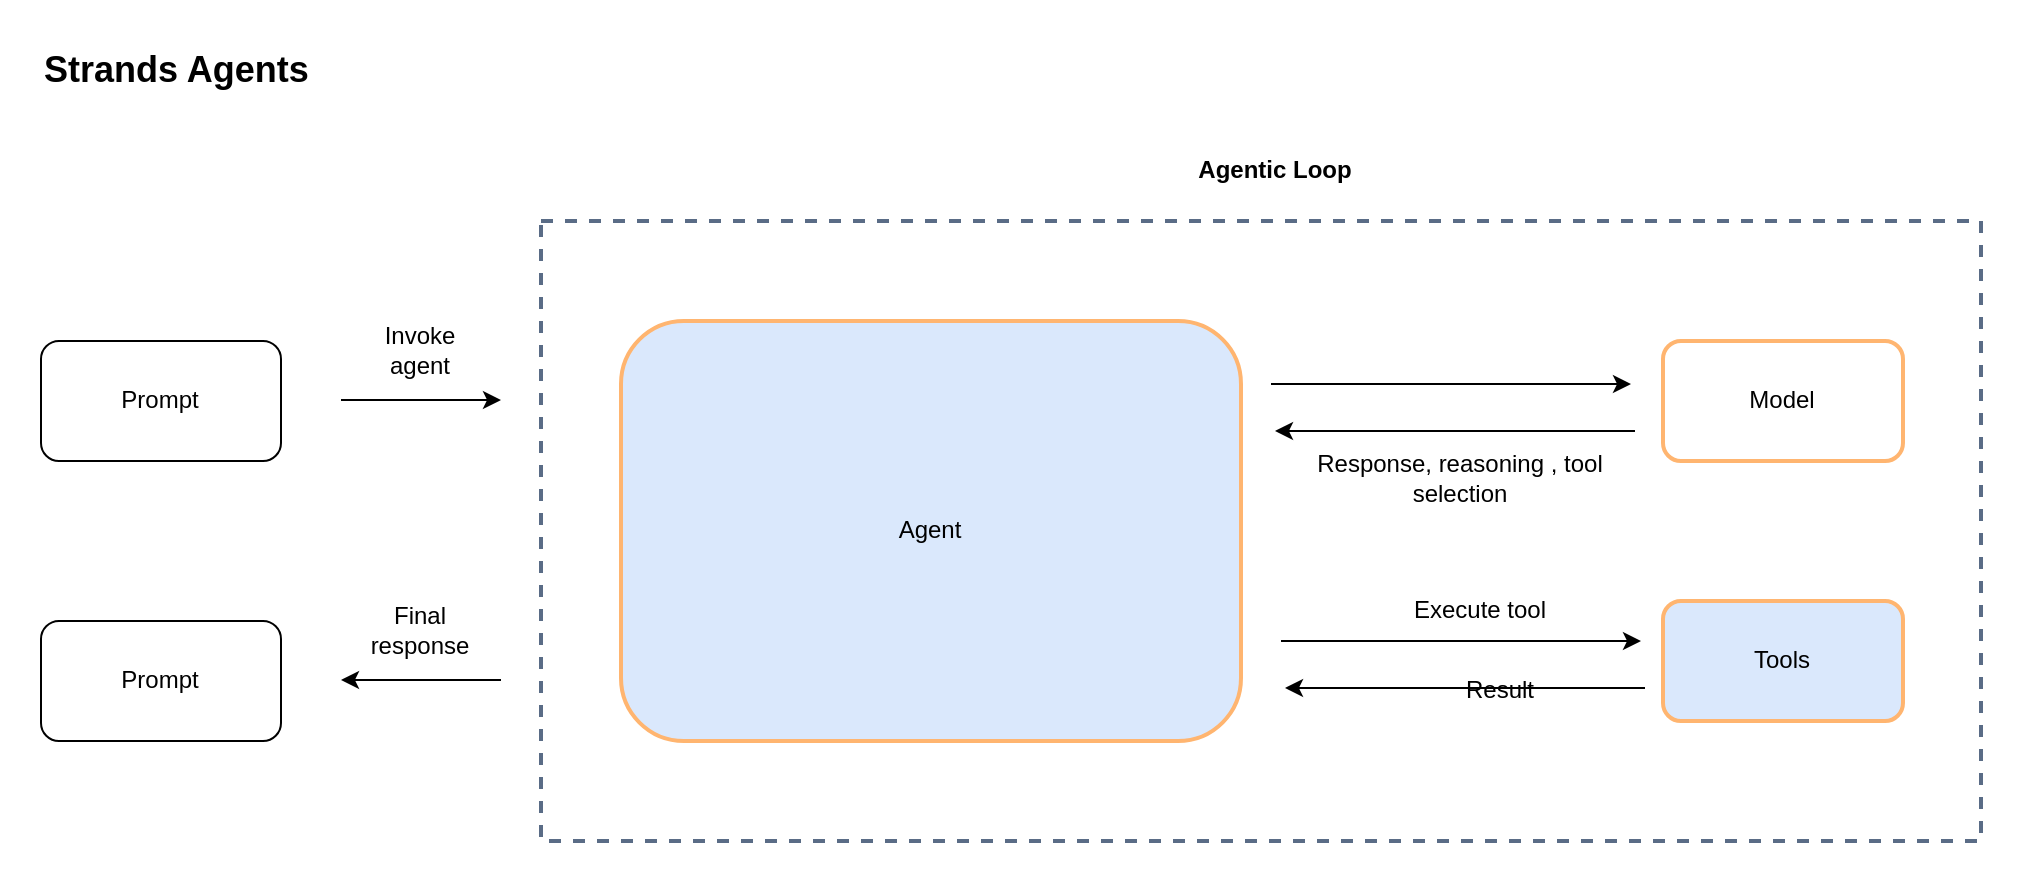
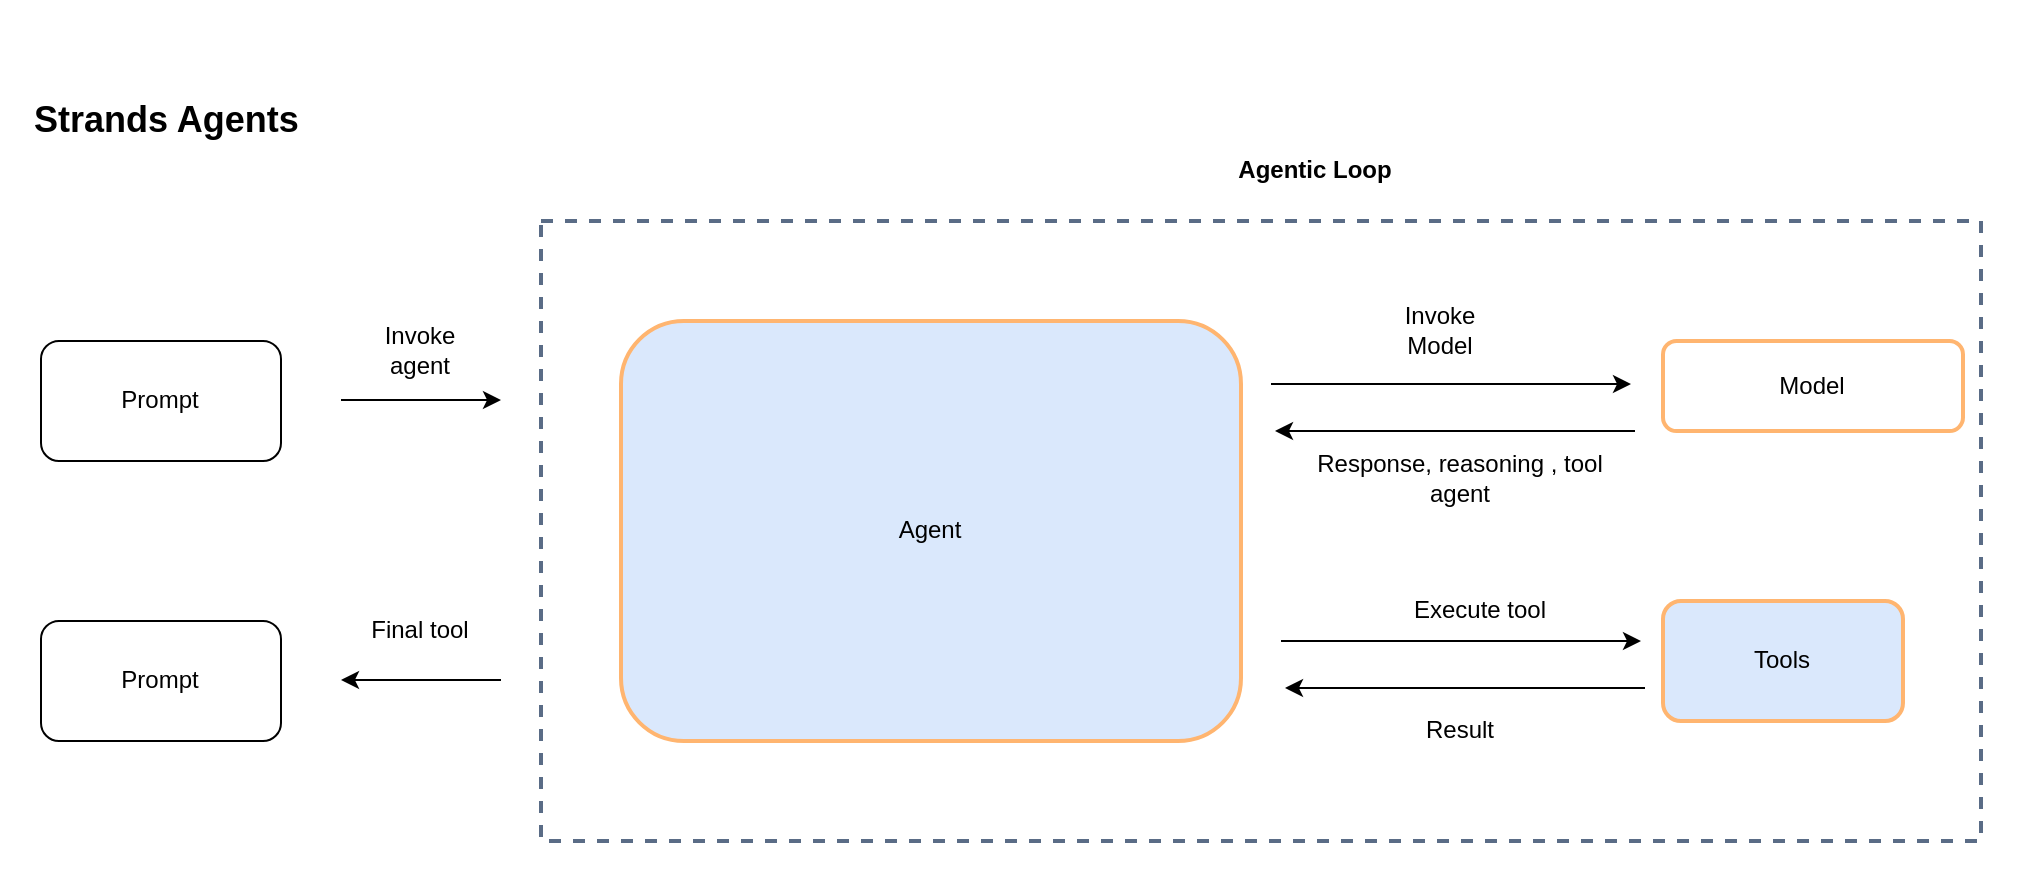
  <mxCell id="0" />
  <mxCell id="1" parent="0" />
  <mxCell id="2" value="" style="fillColor=none;strokeColor=#5A6C86;dashed=1;verticalAlign=top;fontStyle=0;fontColor=#5A6C86;whiteSpace=wrap;html=1;strokeWidth=2;" vertex="1" parent="1"><mxGeometry x="270" y="110" width="720" height="310" as="geometry" /></mxCell>
  <mxCell id="3" value="Prompt" style="rounded=1;whiteSpace=wrap;html=1;" vertex="1" parent="1"><mxGeometry x="20" y="170" width="120" height="60" as="geometry" /></mxCell>
  <mxCell id="4" value="Prompt" style="rounded=1;whiteSpace=wrap;html=1;" vertex="1" parent="1"><mxGeometry x="20" y="310" width="120" height="60" as="geometry" /></mxCell>
- <mxCell id="5" value="Agentic Loop" style="text;html=1;whiteSpace=wrap;strokeColor=none;fillColor=none;align=center;verticalAlign=middle;rounded=0;fontStyle=1" vertex="1" parent="1"><mxGeometry x="560" y="70" width="155" height="30" as="geometry" /></mxCell>
+ <mxCell id="5" value="Agentic Loop" style="text;html=1;whiteSpace=wrap;strokeColor=none;fillColor=none;align=center;verticalAlign=middle;rounded=0;fontStyle=1" vertex="1" parent="1"><mxGeometry x="580" y="70" width="155" height="30" as="geometry" /></mxCell>
  <mxCell id="6" value="Agent" style="rounded=1;whiteSpace=wrap;html=1;strokeColor=#FFB570;strokeWidth=2;fillColor=#dae8fc;" vertex="1" parent="1"><mxGeometry x="310" y="160" width="310" height="210" as="geometry" /></mxCell>
- <mxCell id="7" value="Model" style="rounded=1;whiteSpace=wrap;html=1;strokeColor=#FFB570;strokeWidth=2;" vertex="1" parent="1"><mxGeometry x="831" y="170" width="120" height="60" as="geometry" /></mxCell>
+ <mxCell id="7" value="Model" style="rounded=1;whiteSpace=wrap;html=1;strokeColor=#FFB570;strokeWidth=2;" vertex="1" parent="1"><mxGeometry x="831" y="170" width="150" height="45" as="geometry" /></mxCell>
  <mxCell id="8" value="Tools" style="rounded=1;whiteSpace=wrap;html=1;strokeColor=#FFB570;strokeWidth=2;fillColor=#dae8fc;" vertex="1" parent="1"><mxGeometry x="831" y="300" width="120" height="60" as="geometry" /></mxCell>
  <mxCell id="9" value="" style="endArrow=classic;html=1;rounded=0;" edge="1" parent="1"><mxGeometry width="50" height="50" relative="1" as="geometry"><mxPoint x="635" y="191.5" as="sourcePoint" /><mxPoint x="815" y="191.5" as="targetPoint" /></mxGeometry></mxCell>
  <mxCell id="10" value="" style="endArrow=none;html=1;rounded=0;endFill=0;startArrow=classic;startFill=1;" edge="1" parent="1"><mxGeometry width="50" height="50" relative="1" as="geometry"><mxPoint x="637" y="215" as="sourcePoint" /><mxPoint x="817" y="215" as="targetPoint" /></mxGeometry></mxCell>
  <mxCell id="11" value="" style="endArrow=classic;html=1;rounded=0;" edge="1" parent="1"><mxGeometry width="50" height="50" relative="1" as="geometry"><mxPoint x="640" y="320" as="sourcePoint" /><mxPoint x="820" y="320" as="targetPoint" /></mxGeometry></mxCell>
  <mxCell id="12" value="" style="endArrow=none;html=1;rounded=0;endFill=0;startArrow=classic;startFill=1;" edge="1" parent="1"><mxGeometry width="50" height="50" relative="1" as="geometry"><mxPoint x="642" y="343.5" as="sourcePoint" /><mxPoint x="822" y="343.5" as="targetPoint" /></mxGeometry></mxCell>
- <mxCell id="14" value="Response, reasoning , tool selection" style="text;html=1;whiteSpace=wrap;strokeColor=none;fillColor=none;align=center;verticalAlign=middle;rounded=0;" vertex="1" parent="1"><mxGeometry x="655" y="224" width="150" height="30" as="geometry" /></mxCell>
+ <mxCell id="13" value="Invoke Model" style="text;html=1;whiteSpace=wrap;strokeColor=none;fillColor=none;align=center;verticalAlign=middle;rounded=0;" vertex="1" parent="1"><mxGeometry x="690" y="150" width="60" height="30" as="geometry" /></mxCell>
+ <mxCell id="14" value="Response, reasoning , tool agent" style="text;html=1;whiteSpace=wrap;strokeColor=none;fillColor=none;align=center;verticalAlign=middle;rounded=0;" vertex="1" parent="1"><mxGeometry x="655" y="224" width="150" height="30" as="geometry" /></mxCell>
  <mxCell id="15" value="Execute tool" style="text;html=1;whiteSpace=wrap;strokeColor=none;fillColor=none;align=center;verticalAlign=middle;rounded=0;" vertex="1" parent="1"><mxGeometry x="690" y="290" width="100" height="30" as="geometry" /></mxCell>
- <mxCell id="16" value="Result" style="text;html=1;whiteSpace=wrap;strokeColor=none;fillColor=none;align=center;verticalAlign=middle;rounded=0;" vertex="1" parent="1"><mxGeometry x="700" y="330" width="100" height="30" as="geometry" /></mxCell>
+ <mxCell id="16" value="Result" style="text;html=1;whiteSpace=wrap;strokeColor=none;fillColor=none;align=center;verticalAlign=middle;rounded=0;" vertex="1" parent="1"><mxGeometry x="680" y="350" width="100" height="30" as="geometry" /></mxCell>
  <mxCell id="17" value="" style="endArrow=classic;html=1;rounded=0;" edge="1" parent="1"><mxGeometry width="50" height="50" relative="1" as="geometry"><mxPoint x="170" y="199.5" as="sourcePoint" /><mxPoint x="250" y="199.5" as="targetPoint" /></mxGeometry></mxCell>
  <mxCell id="18" value="" style="endArrow=none;html=1;rounded=0;endFill=0;startArrow=classic;startFill=1;" edge="1" parent="1"><mxGeometry width="50" height="50" relative="1" as="geometry"><mxPoint x="170" y="339.5" as="sourcePoint" /><mxPoint x="250" y="339.5" as="targetPoint" /></mxGeometry></mxCell>
  <mxCell id="19" value="Invoke agent" style="text;html=1;whiteSpace=wrap;strokeColor=none;fillColor=none;align=center;verticalAlign=middle;rounded=0;" vertex="1" parent="1"><mxGeometry x="180" y="160" width="60" height="30" as="geometry" /></mxCell>
- <mxCell id="20" value="Final response" style="text;html=1;whiteSpace=wrap;strokeColor=none;fillColor=none;align=center;verticalAlign=middle;rounded=0;" vertex="1" parent="1"><mxGeometry x="180" y="300" width="60" height="30" as="geometry" /></mxCell>
- <mxCell id="21" value="Strands Agents" style="text;html=1;whiteSpace=wrap;strokeColor=none;fillColor=none;align=left;verticalAlign=middle;rounded=0;fontStyle=1;fontSize=18;" vertex="1" parent="1"><mxGeometry x="20" y="20" width="190" height="30" as="geometry" /></mxCell>
+ <mxCell id="20" value="Final tool" style="text;html=1;whiteSpace=wrap;strokeColor=none;fillColor=none;align=center;verticalAlign=middle;rounded=0;" vertex="1" parent="1"><mxGeometry x="180" y="300" width="60" height="30" as="geometry" /></mxCell>
+ <mxCell id="21" value="Strands Agents" style="text;html=1;whiteSpace=wrap;strokeColor=none;fillColor=none;align=left;verticalAlign=middle;rounded=0;fontStyle=1;fontSize=18;" vertex="1" parent="1"><mxGeometry x="15" y="45" width="190" height="30" as="geometry" /></mxCell>
